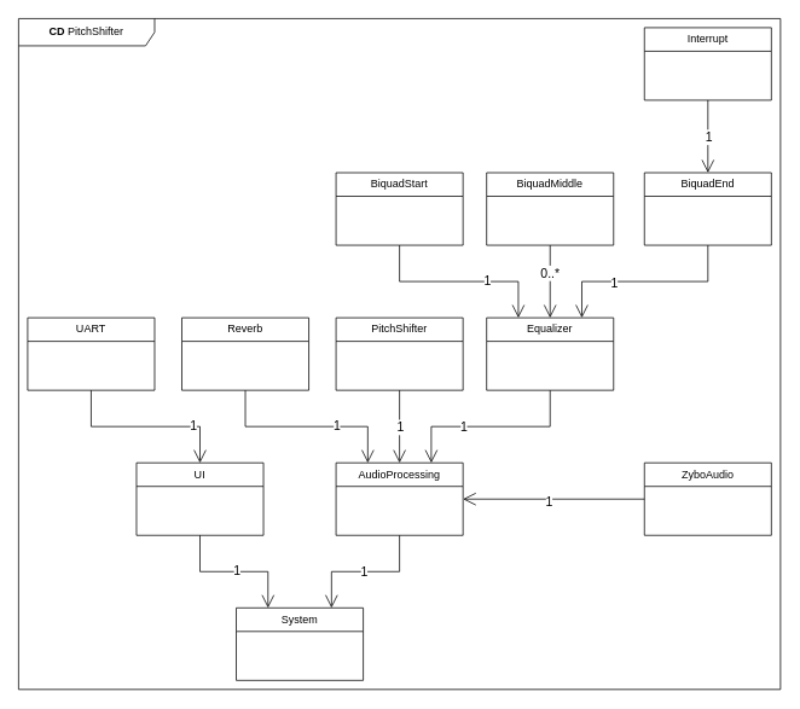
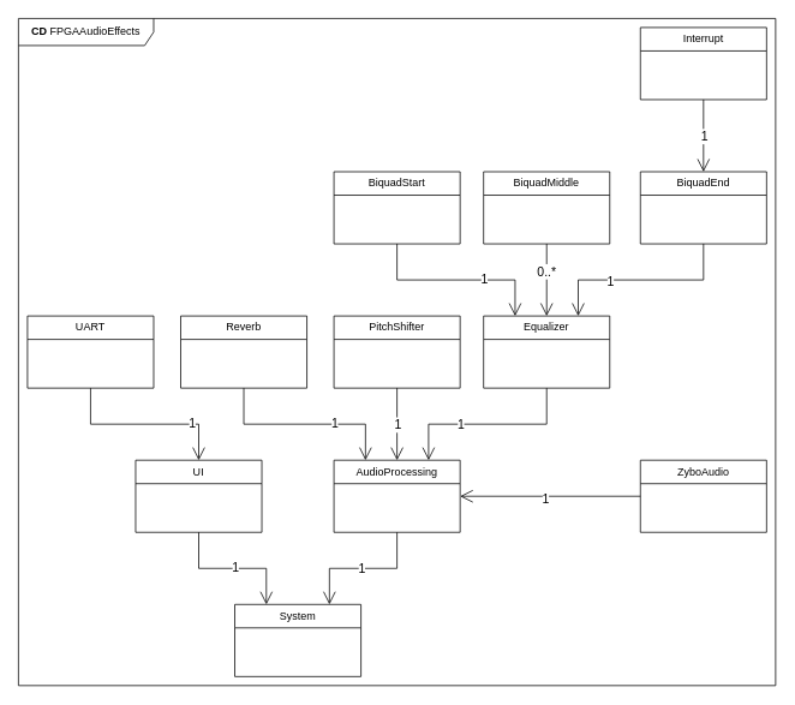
  <mxCell id="0" />
  <mxCell id="1" parent="0" />
  <mxCell id="2" value="UART" style="swimlane;fontStyle=0;childLayout=stackLayout;horizontal=1;startSize=26;fillColor=none;horizontalStack=0;resizeParent=1;resizeParentMax=0;resizeLast=0;collapsible=1;marginBottom=0;whiteSpace=wrap;html=1;" vertex="1" parent="1"><mxGeometry x="30" y="350" width="140" height="80" as="geometry" /></mxCell>
  <mxCell id="3" value="UI" style="swimlane;fontStyle=0;childLayout=stackLayout;horizontal=1;startSize=26;fillColor=none;horizontalStack=0;resizeParent=1;resizeParentMax=0;resizeLast=0;collapsible=1;marginBottom=0;whiteSpace=wrap;html=1;" vertex="1" parent="1"><mxGeometry x="150" y="510" width="140" height="80" as="geometry" /></mxCell>
  <mxCell id="4" value="AudioProcessing" style="swimlane;fontStyle=0;childLayout=stackLayout;horizontal=1;startSize=26;fillColor=none;horizontalStack=0;resizeParent=1;resizeParentMax=0;resizeLast=0;collapsible=1;marginBottom=0;whiteSpace=wrap;html=1;" vertex="1" parent="1"><mxGeometry x="370" y="510" width="140" height="80" as="geometry" /></mxCell>
  <mxCell id="5" value="ZyboAudio" style="swimlane;fontStyle=0;childLayout=stackLayout;horizontal=1;startSize=26;fillColor=none;horizontalStack=0;resizeParent=1;resizeParentMax=0;resizeLast=0;collapsible=1;marginBottom=0;whiteSpace=wrap;html=1;" vertex="1" parent="1"><mxGeometry x="710" y="510" width="140" height="80" as="geometry" /></mxCell>
  <mxCell id="6" value="Equalizer" style="swimlane;fontStyle=0;childLayout=stackLayout;horizontal=1;startSize=26;fillColor=none;horizontalStack=0;resizeParent=1;resizeParentMax=0;resizeLast=0;collapsible=1;marginBottom=0;whiteSpace=wrap;html=1;" vertex="1" parent="1"><mxGeometry x="536" y="350" width="140" height="80" as="geometry" /></mxCell>
  <mxCell id="7" value="Reverb" style="swimlane;fontStyle=0;childLayout=stackLayout;horizontal=1;startSize=26;fillColor=none;horizontalStack=0;resizeParent=1;resizeParentMax=0;resizeLast=0;collapsible=1;marginBottom=0;whiteSpace=wrap;html=1;" vertex="1" parent="1"><mxGeometry x="200" y="350" width="140" height="80" as="geometry" /></mxCell>
  <mxCell id="8" value="PitchShifter" style="swimlane;fontStyle=0;childLayout=stackLayout;horizontal=1;startSize=26;fillColor=none;horizontalStack=0;resizeParent=1;resizeParentMax=0;resizeLast=0;collapsible=1;marginBottom=0;whiteSpace=wrap;html=1;" vertex="1" parent="1"><mxGeometry x="370" y="350" width="140" height="80" as="geometry" /></mxCell>
  <mxCell id="9" value="Interrupt" style="swimlane;fontStyle=0;childLayout=stackLayout;horizontal=1;startSize=26;fillColor=none;horizontalStack=0;resizeParent=1;resizeParentMax=0;resizeLast=0;collapsible=1;marginBottom=0;whiteSpace=wrap;html=1;" vertex="1" parent="1"><mxGeometry x="710" y="30" width="140" height="80" as="geometry" /></mxCell>
  <mxCell id="10" value="BiquadStart" style="swimlane;fontStyle=0;childLayout=stackLayout;horizontal=1;startSize=26;fillColor=none;horizontalStack=0;resizeParent=1;resizeParentMax=0;resizeLast=0;collapsible=1;marginBottom=0;whiteSpace=wrap;html=1;" vertex="1" parent="1"><mxGeometry x="370" y="190" width="140" height="80" as="geometry" /></mxCell>
  <mxCell id="11" value="BiquadMiddle" style="swimlane;fontStyle=0;childLayout=stackLayout;horizontal=1;startSize=26;fillColor=none;horizontalStack=0;resizeParent=1;resizeParentMax=0;resizeLast=0;collapsible=1;marginBottom=0;whiteSpace=wrap;html=1;" vertex="1" parent="1"><mxGeometry x="536" y="190" width="140" height="80" as="geometry" /></mxCell>
  <mxCell id="12" value="BiquadEnd" style="swimlane;fontStyle=0;childLayout=stackLayout;horizontal=1;startSize=26;fillColor=none;horizontalStack=0;resizeParent=1;resizeParentMax=0;resizeLast=0;collapsible=1;marginBottom=0;whiteSpace=wrap;html=1;" vertex="1" parent="1"><mxGeometry x="710" y="190" width="140" height="80" as="geometry" /></mxCell>
  <mxCell id="13" value="" style="endArrow=open;endFill=1;endSize=12;html=1;rounded=0;entryX=0.25;entryY=0;entryDx=0;entryDy=0;exitX=0.5;exitY=1;exitDx=0;exitDy=0;edgeStyle=orthogonalEdgeStyle;" edge="1" parent="1" source="10" target="6"><mxGeometry width="160" relative="1" as="geometry"><mxPoint x="410" y="310" as="sourcePoint" /><mxPoint x="570" y="310" as="targetPoint" /></mxGeometry></mxCell>
  <mxCell id="14" value="1" style="edgeLabel;html=1;align=center;verticalAlign=middle;resizable=0;points=[];fontSize=14;" vertex="1" connectable="0" parent="13"><mxGeometry x="0.289" y="2" relative="1" as="geometry"><mxPoint as="offset" /></mxGeometry></mxCell>
  <mxCell id="15" value="" style="endArrow=open;endFill=1;endSize=12;html=1;rounded=0;exitX=0.5;exitY=1;exitDx=0;exitDy=0;entryX=0.5;entryY=0;entryDx=0;entryDy=0;edgeStyle=orthogonalEdgeStyle;" edge="1" parent="1" source="11" target="6"><mxGeometry width="160" relative="1" as="geometry"><mxPoint x="450" y="280" as="sourcePoint" /><mxPoint x="650" y="330" as="targetPoint" /></mxGeometry></mxCell>
  <mxCell id="16" value="0..*" style="edgeLabel;html=1;align=center;verticalAlign=middle;resizable=0;points=[];fontSize=14;" vertex="1" connectable="0" parent="15"><mxGeometry x="-0.25" y="-1" relative="1" as="geometry"><mxPoint as="offset" /></mxGeometry></mxCell>
  <mxCell id="17" value="" style="endArrow=open;endFill=1;endSize=12;html=1;rounded=0;exitX=0.5;exitY=1;exitDx=0;exitDy=0;entryX=0.75;entryY=0;entryDx=0;entryDy=0;edgeStyle=orthogonalEdgeStyle;" edge="1" parent="1" source="12" target="6"><mxGeometry width="160" relative="1" as="geometry"><mxPoint x="616" y="280" as="sourcePoint" /><mxPoint x="616" y="360" as="targetPoint" /></mxGeometry></mxCell>
  <mxCell id="18" value="1" style="edgeLabel;html=1;align=center;verticalAlign=middle;resizable=0;points=[];fontSize=14;" vertex="1" connectable="0" parent="17"><mxGeometry x="-0.224" y="1" relative="1" as="geometry"><mxPoint x="-59" as="offset" /></mxGeometry></mxCell>
  <mxCell id="19" value="" style="endArrow=open;endFill=1;endSize=12;html=1;rounded=0;exitX=0.5;exitY=1;exitDx=0;exitDy=0;entryX=0.5;entryY=0;entryDx=0;entryDy=0;edgeStyle=orthogonalEdgeStyle;" edge="1" parent="1" source="9" target="12"><mxGeometry width="160" relative="1" as="geometry"><mxPoint x="790" y="280" as="sourcePoint" /><mxPoint x="651" y="360" as="targetPoint" /></mxGeometry></mxCell>
  <mxCell id="20" value="1" style="edgeLabel;html=1;align=center;verticalAlign=middle;resizable=0;points=[];fontSize=14;" vertex="1" connectable="0" parent="19"><mxGeometry x="-0.224" y="1" relative="1" as="geometry"><mxPoint x="-1" y="9" as="offset" /></mxGeometry></mxCell>
  <mxCell id="21" value="" style="endArrow=open;endFill=1;endSize=12;html=1;rounded=0;entryX=0.75;entryY=0;entryDx=0;entryDy=0;exitX=0.5;exitY=1;exitDx=0;exitDy=0;edgeStyle=orthogonalEdgeStyle;" edge="1" parent="1" source="6" target="4"><mxGeometry width="160" relative="1" as="geometry"><mxPoint x="450" y="280" as="sourcePoint" /><mxPoint x="581" y="360" as="targetPoint" /></mxGeometry></mxCell>
  <mxCell id="22" value="1" style="edgeLabel;html=1;align=center;verticalAlign=middle;resizable=0;points=[];fontSize=14;" vertex="1" connectable="0" parent="21"><mxGeometry x="0.289" y="2" relative="1" as="geometry"><mxPoint y="-2" as="offset" /></mxGeometry></mxCell>
  <mxCell id="23" value="" style="endArrow=open;endFill=1;endSize=12;html=1;rounded=0;entryX=1;entryY=0.5;entryDx=0;entryDy=0;exitX=0;exitY=0.5;exitDx=0;exitDy=0;edgeStyle=orthogonalEdgeStyle;" edge="1" parent="1" source="5" target="4"><mxGeometry width="160" relative="1" as="geometry"><mxPoint x="616" y="440" as="sourcePoint" /><mxPoint x="485" y="520" as="targetPoint" /></mxGeometry></mxCell>
  <mxCell id="24" value="1" style="edgeLabel;html=1;align=center;verticalAlign=middle;resizable=0;points=[];fontSize=14;" vertex="1" connectable="0" parent="23"><mxGeometry x="0.289" y="2" relative="1" as="geometry"><mxPoint x="23" as="offset" /></mxGeometry></mxCell>
  <mxCell id="25" value="" style="endArrow=open;endFill=1;endSize=12;html=1;rounded=0;entryX=0.5;entryY=0;entryDx=0;entryDy=0;exitX=0.5;exitY=1;exitDx=0;exitDy=0;edgeStyle=orthogonalEdgeStyle;" edge="1" parent="1" source="8" target="4"><mxGeometry width="160" relative="1" as="geometry"><mxPoint x="626" y="450" as="sourcePoint" /><mxPoint x="495" y="530" as="targetPoint" /></mxGeometry></mxCell>
  <mxCell id="26" value="1" style="edgeLabel;html=1;align=center;verticalAlign=middle;resizable=0;points=[];fontSize=14;" vertex="1" connectable="0" parent="25"><mxGeometry x="0.289" y="2" relative="1" as="geometry"><mxPoint x="-2" y="-12" as="offset" /></mxGeometry></mxCell>
  <mxCell id="27" value="" style="endArrow=open;endFill=1;endSize=12;html=1;rounded=0;entryX=0.25;entryY=0;entryDx=0;entryDy=0;exitX=0.5;exitY=1;exitDx=0;exitDy=0;edgeStyle=orthogonalEdgeStyle;" edge="1" parent="1" source="7" target="4"><mxGeometry width="160" relative="1" as="geometry"><mxPoint x="450" y="440" as="sourcePoint" /><mxPoint x="450" y="520" as="targetPoint" /></mxGeometry></mxCell>
  <mxCell id="28" value="1" style="edgeLabel;html=1;align=center;verticalAlign=middle;resizable=0;points=[];fontSize=14;" vertex="1" connectable="0" parent="27"><mxGeometry x="0.289" y="2" relative="1" as="geometry"><mxPoint x="1" as="offset" /></mxGeometry></mxCell>
  <mxCell id="29" value="System" style="swimlane;fontStyle=0;childLayout=stackLayout;horizontal=1;startSize=26;fillColor=none;horizontalStack=0;resizeParent=1;resizeParentMax=0;resizeLast=0;collapsible=1;marginBottom=0;whiteSpace=wrap;html=1;" vertex="1" parent="1"><mxGeometry x="260" y="670" width="140" height="80" as="geometry" /></mxCell>
  <mxCell id="30" value="" style="endArrow=open;endFill=1;endSize=12;html=1;rounded=0;entryX=0.75;entryY=0;entryDx=0;entryDy=0;exitX=0.5;exitY=1;exitDx=0;exitDy=0;edgeStyle=orthogonalEdgeStyle;" edge="1" parent="1" source="4" target="29"><mxGeometry width="160" relative="1" as="geometry"><mxPoint x="720" y="560" as="sourcePoint" /><mxPoint x="520" y="560" as="targetPoint" /></mxGeometry></mxCell>
  <mxCell id="31" value="1" style="edgeLabel;html=1;align=center;verticalAlign=middle;resizable=0;points=[];fontSize=14;" vertex="1" connectable="0" parent="30"><mxGeometry x="0.289" y="2" relative="1" as="geometry"><mxPoint x="20" y="-2" as="offset" /></mxGeometry></mxCell>
  <mxCell id="32" value="" style="endArrow=open;endFill=1;endSize=12;html=1;rounded=0;entryX=0.5;entryY=0;entryDx=0;entryDy=0;exitX=0.5;exitY=1;exitDx=0;exitDy=0;edgeStyle=orthogonalEdgeStyle;" edge="1" parent="1" source="2" target="3"><mxGeometry width="160" relative="1" as="geometry"><mxPoint x="740" y="580" as="sourcePoint" /><mxPoint x="540" y="580" as="targetPoint" /></mxGeometry></mxCell>
  <mxCell id="33" value="1" style="edgeLabel;html=1;align=center;verticalAlign=middle;resizable=0;points=[];fontSize=14;" vertex="1" connectable="0" parent="32"><mxGeometry x="0.289" y="2" relative="1" as="geometry"><mxPoint x="23" as="offset" /></mxGeometry></mxCell>
  <mxCell id="34" value="" style="endArrow=open;endFill=1;endSize=12;html=1;rounded=0;entryX=0.25;entryY=0;entryDx=0;entryDy=0;exitX=0.5;exitY=1;exitDx=0;exitDy=0;edgeStyle=orthogonalEdgeStyle;" edge="1" parent="1" source="3" target="29"><mxGeometry width="160" relative="1" as="geometry"><mxPoint x="750" y="590" as="sourcePoint" /><mxPoint x="550" y="590" as="targetPoint" /></mxGeometry></mxCell>
  <mxCell id="35" value="1" style="edgeLabel;html=1;align=center;verticalAlign=middle;resizable=0;points=[];fontSize=14;" vertex="1" connectable="0" parent="34"><mxGeometry x="0.289" y="2" relative="1" as="geometry"><mxPoint x="-20" as="offset" /></mxGeometry></mxCell>
- <mxCell id="36" value="&lt;b&gt;CD &lt;/b&gt;PitchShifter" style="shape=umlFrame;whiteSpace=wrap;html=1;pointerEvents=0;width=150;height=30;" vertex="1" parent="1"><mxGeometry x="20" y="20" width="840" height="740" as="geometry" /></mxCell>
+ <mxCell id="36" value="&lt;b&gt;CD &lt;/b&gt;FPGAAudioEffects" style="shape=umlFrame;whiteSpace=wrap;html=1;pointerEvents=0;width=150;height=30;" vertex="1" parent="1"><mxGeometry x="20" y="20" width="840" height="740" as="geometry" /></mxCell>
